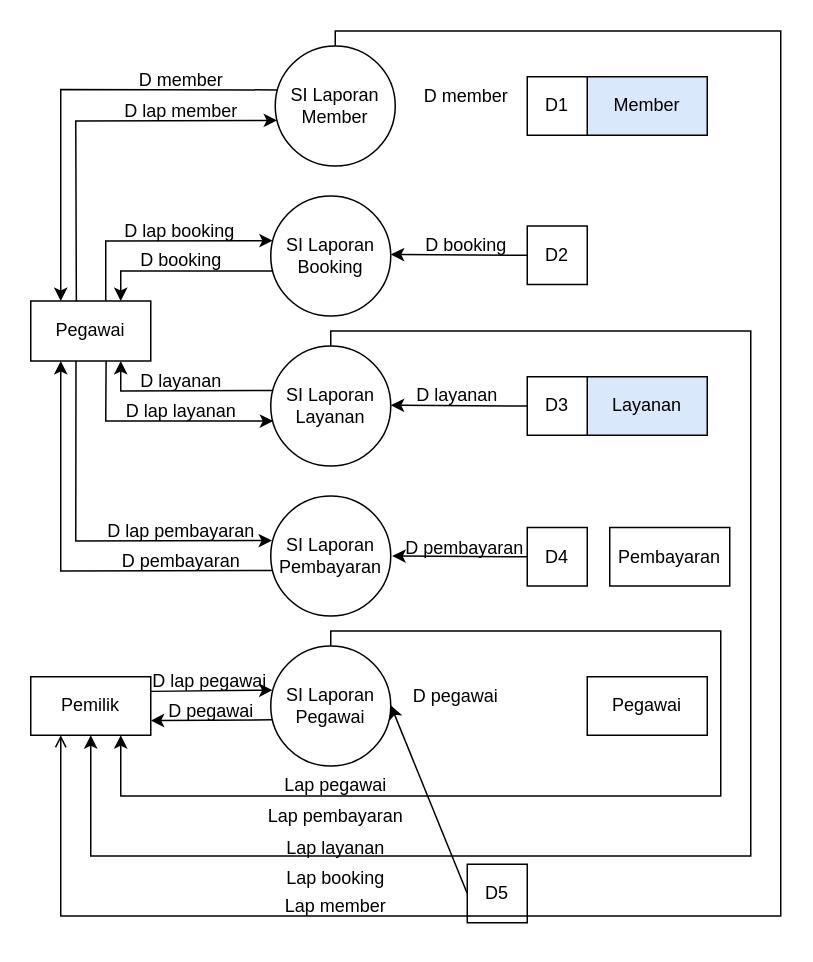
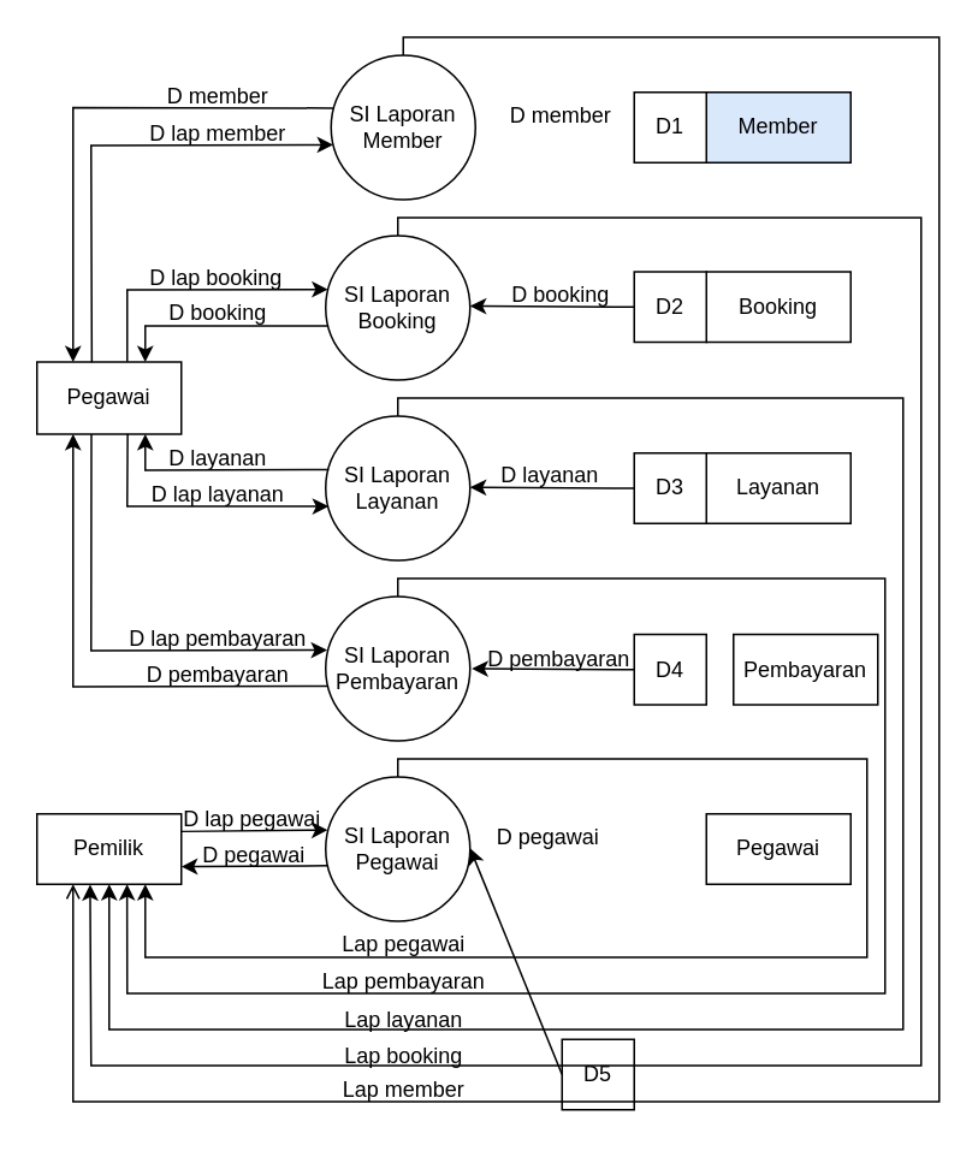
  <mxCell id="0" />
  <mxCell id="1" parent="0" />
  <mxCell id="2" value="SI Laporan&lt;div&gt;Pegawai&lt;/div&gt;" style="ellipse;whiteSpace=wrap;html=1;" parent="1" vertex="1"><mxGeometry x="180" y="430" width="80" height="80" as="geometry" /></mxCell>
  <mxCell id="3" value="Pemilik" style="rounded=0;whiteSpace=wrap;html=1;" parent="1" vertex="1"><mxGeometry x="20" y="450.5" width="80" height="39" as="geometry" /></mxCell>
  <mxCell id="4" value="Pegawai" style="rounded=0;whiteSpace=wrap;html=1;" parent="1" vertex="1"><mxGeometry x="20" y="200" width="80" height="40" as="geometry" /></mxCell>
  <mxCell id="5" value="Member" style="rounded=0;whiteSpace=wrap;html=1;fillColor=#dae8fc;" parent="1" vertex="1"><mxGeometry x="391" y="50.5" width="80" height="39" as="geometry" /></mxCell>
  <mxCell id="6" value="D1" style="rounded=0;whiteSpace=wrap;html=1;" parent="1" vertex="1"><mxGeometry x="351" y="50.5" width="40" height="39" as="geometry" /></mxCell>
+ <mxCell id="7" value="Booking" style="rounded=0;whiteSpace=wrap;html=1;" parent="1" vertex="1"><mxGeometry x="391" y="150" width="80" height="39" as="geometry" /></mxCell>
  <mxCell id="8" value="D2" style="rounded=0;whiteSpace=wrap;html=1;" parent="1" vertex="1"><mxGeometry x="351" y="150" width="40" height="39" as="geometry" /></mxCell>
- <mxCell id="9" value="Layanan" style="rounded=0;whiteSpace=wrap;html=1;fillColor=#dae8fc;" parent="1" vertex="1"><mxGeometry x="391" y="250.5" width="80" height="39" as="geometry" /></mxCell>
+ <mxCell id="9" value="Layanan" style="rounded=0;whiteSpace=wrap;html=1;" parent="1" vertex="1"><mxGeometry x="391" y="250.5" width="80" height="39" as="geometry" /></mxCell>
  <mxCell id="10" value="D3" style="rounded=0;whiteSpace=wrap;html=1;" parent="1" vertex="1"><mxGeometry x="351" y="250.5" width="40" height="39" as="geometry" /></mxCell>
  <mxCell id="11" value="Pembayaran" style="rounded=0;whiteSpace=wrap;html=1;" parent="1" vertex="1"><mxGeometry x="406" y="351" width="80" height="39" as="geometry" /></mxCell>
  <mxCell id="12" value="D4" style="rounded=0;whiteSpace=wrap;html=1;" parent="1" vertex="1"><mxGeometry x="351" y="351" width="40" height="39" as="geometry" /></mxCell>
  <mxCell id="13" value="Pegawai" style="rounded=0;whiteSpace=wrap;html=1;" parent="1" vertex="1"><mxGeometry x="391" y="450.5" width="80" height="39" as="geometry" /></mxCell>
  <mxCell id="14" value="D5" style="rounded=0;whiteSpace=wrap;html=1;" parent="1" vertex="1"><mxGeometry x="311" y="575.5" width="40" height="39" as="geometry" /></mxCell>
  <mxCell id="15" value="SI Laporan&lt;div&gt;Member&lt;/div&gt;" style="ellipse;whiteSpace=wrap;html=1;" vertex="1" parent="1"><mxGeometry x="183" y="30" width="80" height="80" as="geometry" /></mxCell>
  <mxCell id="16" value="SI Laporan&lt;div&gt;Booking&lt;/div&gt;" style="ellipse;whiteSpace=wrap;html=1;" vertex="1" parent="1"><mxGeometry x="180" y="130" width="80" height="80" as="geometry" /></mxCell>
  <mxCell id="17" value="SI Laporan&lt;div&gt;Pembayaran&lt;/div&gt;" style="ellipse;whiteSpace=wrap;html=1;" vertex="1" parent="1"><mxGeometry x="180" y="330" width="80" height="80" as="geometry" /></mxCell>
  <mxCell id="18" value="SI Laporan&lt;div&gt;Layanan&lt;/div&gt;" style="ellipse;whiteSpace=wrap;html=1;" vertex="1" parent="1"><mxGeometry x="180" y="230" width="80" height="80" as="geometry" /></mxCell>
  <mxCell id="19" value="" style="endArrow=classic;html=1;rounded=0;exitX=0;exitY=0.5;exitDx=0;exitDy=0;entryX=1;entryY=0.5;entryDx=0;entryDy=0;" edge="1" parent="1" source="8"><mxGeometry width="50" height="50" relative="1" as="geometry"><mxPoint x="380" y="169" as="sourcePoint" /><mxPoint x="260" y="169" as="targetPoint" /></mxGeometry></mxCell>
  <mxCell id="20" value="" style="endArrow=classic;html=1;rounded=0;exitX=0;exitY=0.5;exitDx=0;exitDy=0;entryX=1;entryY=0.5;entryDx=0;entryDy=0;" edge="1" parent="1" source="10"><mxGeometry width="50" height="50" relative="1" as="geometry"><mxPoint x="380" y="269.5" as="sourcePoint" /><mxPoint x="260" y="269.5" as="targetPoint" /></mxGeometry></mxCell>
  <mxCell id="21" value="" style="endArrow=classic;html=1;rounded=0;exitX=0;exitY=0.5;exitDx=0;exitDy=0;entryX=1;entryY=0.5;entryDx=0;entryDy=0;" edge="1" parent="1" source="12"><mxGeometry width="50" height="50" relative="1" as="geometry"><mxPoint x="381" y="370" as="sourcePoint" /><mxPoint x="261" y="370" as="targetPoint" /></mxGeometry></mxCell>
  <mxCell id="22" value="" style="endArrow=classic;html=1;rounded=0;exitX=0;exitY=0.5;exitDx=0;exitDy=0;entryX=1;entryY=0.5;entryDx=0;entryDy=0;" edge="1" parent="1" source="14"><mxGeometry width="50" height="50" relative="1" as="geometry"><mxPoint x="380" y="469.5" as="sourcePoint" /><mxPoint x="260" y="469.5" as="targetPoint" /></mxGeometry></mxCell>
  <mxCell id="23" value="" style="endArrow=classic;html=1;rounded=0;exitX=0.02;exitY=0.366;exitDx=0;exitDy=0;exitPerimeter=0;entryX=0.25;entryY=0;entryDx=0;entryDy=0;" edge="1" parent="1" source="15" target="4"><mxGeometry width="50" height="50" relative="1" as="geometry"><mxPoint x="90" y="190" as="sourcePoint" /><mxPoint x="140" y="140" as="targetPoint" /><Array as="points"><mxPoint x="40" y="59" /></Array></mxGeometry></mxCell>
  <mxCell id="24" value="" style="endArrow=classic;html=1;rounded=0;exitX=0.014;exitY=0.624;exitDx=0;exitDy=0;entryX=0.75;entryY=0;entryDx=0;entryDy=0;exitPerimeter=0;" edge="1" parent="1" source="16" target="4"><mxGeometry width="50" height="50" relative="1" as="geometry"><mxPoint x="60" y="120" as="sourcePoint" /><mxPoint x="110" y="70" as="targetPoint" /><Array as="points"><mxPoint x="80" y="180" /></Array></mxGeometry></mxCell>
  <mxCell id="25" value="" style="endArrow=classic;html=1;rounded=0;exitX=0.38;exitY=0.004;exitDx=0;exitDy=0;exitPerimeter=0;entryX=0.016;entryY=0.62;entryDx=0;entryDy=0;entryPerimeter=0;" edge="1" parent="1" source="4" target="15"><mxGeometry width="50" height="50" relative="1" as="geometry"><mxPoint x="80" y="200" as="sourcePoint" /><mxPoint x="130" y="150" as="targetPoint" /><Array as="points"><mxPoint x="50" y="80" /></Array></mxGeometry></mxCell>
  <mxCell id="26" value="" style="endArrow=classic;html=1;rounded=0;exitX=0.625;exitY=-0.005;exitDx=0;exitDy=0;exitPerimeter=0;entryX=0.017;entryY=0.372;entryDx=0;entryDy=0;entryPerimeter=0;" edge="1" parent="1" source="4" target="16"><mxGeometry width="50" height="50" relative="1" as="geometry"><mxPoint x="80" y="130" as="sourcePoint" /><mxPoint x="170" y="70" as="targetPoint" /><Array as="points"><mxPoint x="70" y="160" /></Array></mxGeometry></mxCell>
  <mxCell id="27" value="" style="endArrow=classic;html=1;rounded=0;entryX=0.021;entryY=0.626;entryDx=0;entryDy=0;entryPerimeter=0;exitX=0.628;exitY=0.995;exitDx=0;exitDy=0;exitPerimeter=0;" edge="1" parent="1" source="4" target="18"><mxGeometry width="50" height="50" relative="1" as="geometry"><mxPoint x="20" y="200" as="sourcePoint" /><mxPoint x="120" y="205" as="targetPoint" /><Array as="points"><mxPoint x="70" y="280" /></Array></mxGeometry></mxCell>
  <mxCell id="28" value="" style="endArrow=classic;html=1;rounded=0;entryX=0.75;entryY=1;entryDx=0;entryDy=0;exitX=0.021;exitY=0.371;exitDx=0;exitDy=0;exitPerimeter=0;" edge="1" parent="1" source="18" target="4"><mxGeometry width="50" height="50" relative="1" as="geometry"><mxPoint x="100" y="210" as="sourcePoint" /><mxPoint x="90" y="160" as="targetPoint" /><Array as="points"><mxPoint x="80" y="260" /></Array></mxGeometry></mxCell>
  <mxCell id="29" value="" style="endArrow=classic;html=1;rounded=0;exitX=0.377;exitY=0.999;exitDx=0;exitDy=0;exitPerimeter=0;entryX=0.011;entryY=0.371;entryDx=0;entryDy=0;entryPerimeter=0;" edge="1" parent="1" source="4" target="17"><mxGeometry width="50" height="50" relative="1" as="geometry"><mxPoint x="10" y="210" as="sourcePoint" /><mxPoint x="10" y="250" as="targetPoint" /><Array as="points"><mxPoint x="50" y="360" /></Array></mxGeometry></mxCell>
  <mxCell id="30" value="" style="endArrow=classic;html=1;rounded=0;exitX=0.011;exitY=0.62;exitDx=0;exitDy=0;exitPerimeter=0;entryX=0.25;entryY=1;entryDx=0;entryDy=0;" edge="1" parent="1" source="17" target="4"><mxGeometry width="50" height="50" relative="1" as="geometry"><mxPoint x="70" y="290" as="sourcePoint" /><mxPoint x="120" y="240" as="targetPoint" /><Array as="points"><mxPoint x="40" y="380" /></Array></mxGeometry></mxCell>
  <mxCell id="31" value="D pegawai" style="text;html=1;align=center;verticalAlign=middle;resizable=0;points=[];autosize=1;strokeColor=none;fillColor=none;" vertex="1" parent="1"><mxGeometry x="263" y="449" width="80" height="30" as="geometry" /></mxCell>
  <mxCell id="32" value="D pembayaran" style="text;html=1;align=center;verticalAlign=middle;resizable=0;points=[];autosize=1;strokeColor=none;fillColor=none;" vertex="1" parent="1"><mxGeometry x="259" y="350" width="100" height="30" as="geometry" /></mxCell>
  <mxCell id="33" value="" style="endArrow=open;html=1;rounded=0;exitX=0.5;exitY=0;exitDx=0;exitDy=0;entryX=0.25;entryY=1;entryDx=0;entryDy=0;" edge="1" parent="1" source="15" target="3"><mxGeometry width="50" height="50" relative="1" as="geometry"><mxPoint x="100" y="300" as="sourcePoint" /><mxPoint x="20" y="660" as="targetPoint" /><Array as="points"><mxPoint x="223" y="20" /><mxPoint x="520" y="20" /><mxPoint x="520" y="610" /><mxPoint x="40" y="610" /></Array></mxGeometry></mxCell>
  <mxCell id="34" value="" style="endArrow=classic;html=1;rounded=0;exitX=1;exitY=0.25;exitDx=0;exitDy=0;entryX=0.015;entryY=0.368;entryDx=0;entryDy=0;entryPerimeter=0;" edge="1" parent="1" source="3" target="2"><mxGeometry width="50" height="50" relative="1" as="geometry"><mxPoint x="190" y="330" as="sourcePoint" /><mxPoint x="170" y="460" as="targetPoint" /></mxGeometry></mxCell>
  <mxCell id="35" value="" style="endArrow=classic;html=1;rounded=0;entryX=1;entryY=0.75;entryDx=0;entryDy=0;exitX=0.011;exitY=0.615;exitDx=0;exitDy=0;exitPerimeter=0;" edge="1" parent="1" source="2" target="3"><mxGeometry width="50" height="50" relative="1" as="geometry"><mxPoint x="160" y="430" as="sourcePoint" /><mxPoint x="210" y="380" as="targetPoint" /></mxGeometry></mxCell>
  <mxCell id="36" value="" style="endArrow=classic;html=1;rounded=0;exitX=0.5;exitY=0;exitDx=0;exitDy=0;entryX=0.75;entryY=1;entryDx=0;entryDy=0;" edge="1" parent="1" source="2" target="3"><mxGeometry width="50" height="50" relative="1" as="geometry"><mxPoint x="210" y="300" as="sourcePoint" /><mxPoint x="260" y="250" as="targetPoint" /><Array as="points"><mxPoint x="220" y="420" /><mxPoint x="480" y="420" /><mxPoint x="480" y="530" /><mxPoint x="80" y="530" /></Array></mxGeometry></mxCell>
+ <mxCell id="37" value="" style="endArrow=classic;html=1;rounded=0;entryX=0.624;entryY=0.998;entryDx=0;entryDy=0;entryPerimeter=0;exitX=0.5;exitY=0;exitDx=0;exitDy=0;" edge="1" parent="1" source="17" target="3"><mxGeometry width="50" height="50" relative="1" as="geometry"><mxPoint x="120" y="440" as="sourcePoint" /><mxPoint x="170" y="390" as="targetPoint" /><Array as="points"><mxPoint x="220" y="320" /><mxPoint x="490" y="320" /><mxPoint x="490" y="550" /><mxPoint x="70" y="550" /></Array></mxGeometry></mxCell>
  <mxCell id="38" value="" style="endArrow=classic;html=1;rounded=0;entryX=0.5;entryY=1;entryDx=0;entryDy=0;exitX=0.5;exitY=0;exitDx=0;exitDy=0;" edge="1" parent="1" source="18" target="3"><mxGeometry width="50" height="50" relative="1" as="geometry"><mxPoint x="190" y="430" as="sourcePoint" /><mxPoint x="240" y="380" as="targetPoint" /><Array as="points"><mxPoint x="220" y="220" /><mxPoint x="500" y="220" /><mxPoint x="500" y="570" /><mxPoint x="60" y="570" /></Array></mxGeometry></mxCell>
+ <mxCell id="39" value="" style="endArrow=classic;html=1;rounded=0;exitX=0.5;exitY=0;exitDx=0;exitDy=0;entryX=0.368;entryY=1.003;entryDx=0;entryDy=0;entryPerimeter=0;" edge="1" parent="1" source="16" target="3"><mxGeometry width="50" height="50" relative="1" as="geometry"><mxPoint x="280" y="430" as="sourcePoint" /><mxPoint x="330" y="380" as="targetPoint" /><Array as="points"><mxPoint x="220" y="120" /><mxPoint x="510" y="120" /><mxPoint x="510" y="590" /><mxPoint x="50" y="590" /></Array></mxGeometry></mxCell>
  <mxCell id="40" value="D booking" style="text;html=1;align=center;verticalAlign=middle;resizable=0;points=[];autosize=1;strokeColor=none;fillColor=none;" vertex="1" parent="1"><mxGeometry x="270" y="148" width="80" height="30" as="geometry" /></mxCell>
  <mxCell id="41" value="D layanan" style="text;html=1;align=center;verticalAlign=middle;resizable=0;points=[];autosize=1;strokeColor=none;fillColor=none;" vertex="1" parent="1"><mxGeometry x="264" y="248" width="80" height="30" as="geometry" /></mxCell>
  <mxCell id="42" value="D member" style="text;html=1;align=center;verticalAlign=middle;resizable=0;points=[];autosize=1;strokeColor=none;fillColor=none;" vertex="1" parent="1"><mxGeometry x="270" y="49" width="80" height="30" as="geometry" /></mxCell>
  <mxCell id="43" value="D member" style="text;html=1;align=center;verticalAlign=middle;resizable=0;points=[];autosize=1;strokeColor=none;fillColor=none;" vertex="1" parent="1"><mxGeometry x="80" y="37.5" width="80" height="30" as="geometry" /></mxCell>
  <mxCell id="44" value="D booking" style="text;html=1;align=center;verticalAlign=middle;resizable=0;points=[];autosize=1;strokeColor=none;fillColor=none;" vertex="1" parent="1"><mxGeometry x="80" y="158" width="80" height="30" as="geometry" /></mxCell>
  <mxCell id="45" value="D layanan" style="text;html=1;align=center;verticalAlign=middle;resizable=0;points=[];autosize=1;strokeColor=none;fillColor=none;" vertex="1" parent="1"><mxGeometry x="80" y="239" width="80" height="30" as="geometry" /></mxCell>
  <mxCell id="46" value="D pembayaran" style="text;html=1;align=center;verticalAlign=middle;resizable=0;points=[];autosize=1;strokeColor=none;fillColor=none;" vertex="1" parent="1"><mxGeometry x="69.5" y="359" width="100" height="30" as="geometry" /></mxCell>
  <mxCell id="47" value="D pegawai" style="text;html=1;align=center;verticalAlign=middle;resizable=0;points=[];autosize=1;strokeColor=none;fillColor=none;" vertex="1" parent="1"><mxGeometry x="100" y="459" width="80" height="30" as="geometry" /></mxCell>
  <mxCell id="48" value="D lap pegawai" style="text;html=1;align=center;verticalAlign=middle;resizable=0;points=[];autosize=1;strokeColor=none;fillColor=none;" vertex="1" parent="1"><mxGeometry x="89" y="439" width="100" height="30" as="geometry" /></mxCell>
  <mxCell id="49" value="D lap pembayaran" style="text;html=1;align=center;verticalAlign=middle;resizable=0;points=[];autosize=1;strokeColor=none;fillColor=none;" vertex="1" parent="1"><mxGeometry x="59.5" y="339" width="120" height="30" as="geometry" /></mxCell>
  <mxCell id="50" value="D lap layanan" style="text;html=1;align=center;verticalAlign=middle;resizable=0;points=[];autosize=1;strokeColor=none;fillColor=none;" vertex="1" parent="1"><mxGeometry x="69.5" y="259" width="100" height="30" as="geometry" /></mxCell>
  <mxCell id="51" value="D lap booking" style="text;html=1;align=center;verticalAlign=middle;resizable=0;points=[];autosize=1;strokeColor=none;fillColor=none;" vertex="1" parent="1"><mxGeometry x="69" y="139" width="100" height="30" as="geometry" /></mxCell>
  <mxCell id="52" value="D lap member" style="text;html=1;align=center;verticalAlign=middle;resizable=0;points=[];autosize=1;strokeColor=none;fillColor=none;" vertex="1" parent="1"><mxGeometry x="70" y="59" width="100" height="30" as="geometry" /></mxCell>
  <mxCell id="53" value="Lap pegawai" style="text;html=1;align=center;verticalAlign=middle;resizable=0;points=[];autosize=1;strokeColor=none;fillColor=none;" vertex="1" parent="1"><mxGeometry x="178" y="508" width="90" height="30" as="geometry" /></mxCell>
  <mxCell id="54" value="Lap pembayaran" style="text;html=1;align=center;verticalAlign=middle;resizable=0;points=[];autosize=1;strokeColor=none;fillColor=none;" vertex="1" parent="1"><mxGeometry x="168" y="529" width="110" height="30" as="geometry" /></mxCell>
  <mxCell id="55" value="Lap layanan" style="text;html=1;align=center;verticalAlign=middle;resizable=0;points=[];autosize=1;strokeColor=none;fillColor=none;" vertex="1" parent="1"><mxGeometry x="178" y="550" width="90" height="30" as="geometry" /></mxCell>
  <mxCell id="56" value="Lap booking" style="text;html=1;align=center;verticalAlign=middle;resizable=0;points=[];autosize=1;strokeColor=none;fillColor=none;" vertex="1" parent="1"><mxGeometry x="178" y="570" width="90" height="30" as="geometry" /></mxCell>
  <mxCell id="57" value="Lap member" style="text;html=1;align=center;verticalAlign=middle;resizable=0;points=[];autosize=1;strokeColor=none;fillColor=none;" vertex="1" parent="1"><mxGeometry x="178" y="589" width="90" height="30" as="geometry" /></mxCell>
